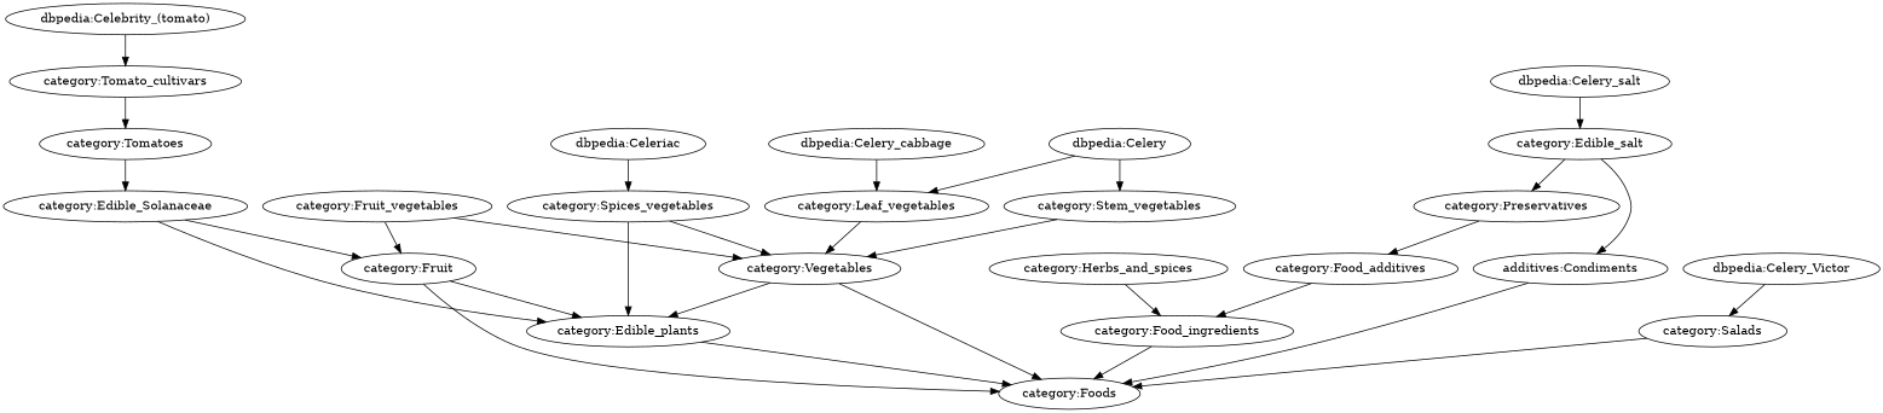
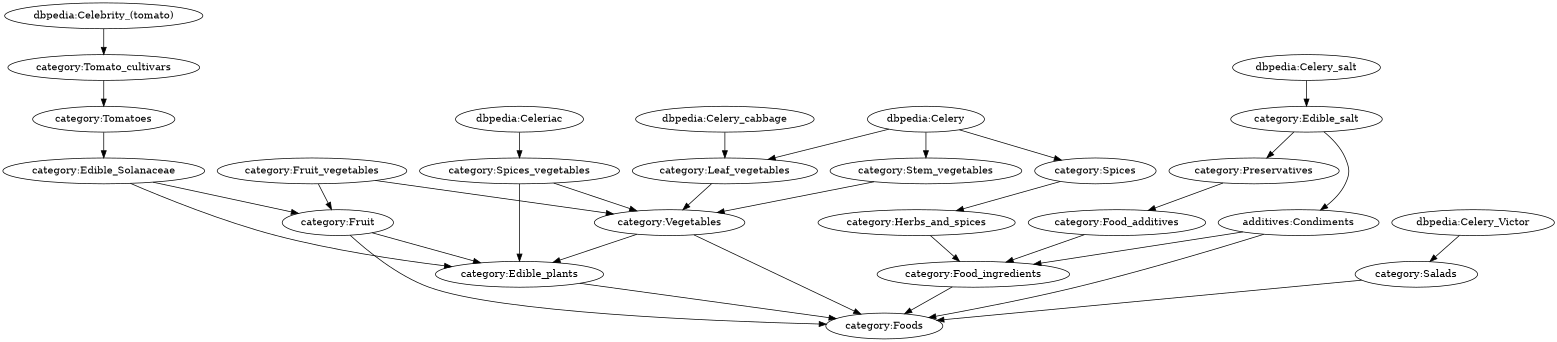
  digraph {
    attr_1=one
    attr_2=two
    n1 [label="category:Spices_vegetables"]
    "dbpedia:Celeriac"
    "category:Edible_plants"
    "category:Vegetables"
    "category:Foods"
    "category:Edible_salt"
    "category:Preservatives"
    n8 [label="additives:Condiments"]
    "category:Food_additives"
    "category:Food_ingredients"
    "category:Tomatoes"
    "category:Edible_Solanaceae"
    "category:Fruit"
    "category:Fruit_vegetables"
    "dbpedia:Celery_Victor"
    "category:Salads"
    "dbpedia:Celery_cabbage"
    "category:Leaf_vegetables"
    "category:Tomato_cultivars"
    "dbpedia:Celery_salt"
    "dbpedia:Celery"
    "category:Stem_vegetables"
+   "category:Spices"
    "category:Herbs_and_spices"
    "dbpedia:Celebrity_(tomato)"
    n1 -> "category:Edible_plants"
    n1 -> "category:Vegetables"
    "dbpedia:Celeriac" -> n1
    "category:Edible_plants" -> "category:Foods"
    "category:Vegetables" -> "category:Edible_plants"
    "category:Vegetables" -> "category:Foods"
    "category:Edible_salt" -> "category:Preservatives"
    "category:Edible_salt" -> n8
    "category:Preservatives" -> "category:Food_additives"
    n8 -> "category:Foods"
+   n8 -> "category:Food_ingredients"
    "category:Food_additives" -> "category:Food_ingredients"
    "category:Food_ingredients" -> "category:Foods"
    "category:Tomatoes" -> "category:Edible_Solanaceae"
    "category:Edible_Solanaceae" -> "category:Edible_plants"
    "category:Edible_Solanaceae" -> "category:Fruit"
    "category:Fruit" -> "category:Edible_plants"
    "category:Fruit" -> "category:Foods"
    "category:Fruit_vegetables" -> "category:Vegetables"
    "category:Fruit_vegetables" -> "category:Fruit"
    "dbpedia:Celery_Victor" -> "category:Salads"
    "category:Salads" -> "category:Foods"
    "dbpedia:Celery_cabbage" -> "category:Leaf_vegetables"
    "category:Leaf_vegetables" -> "category:Vegetables"
    "category:Tomato_cultivars" -> "category:Tomatoes"
    "dbpedia:Celery_salt" -> "category:Edible_salt"
    "dbpedia:Celery" -> "category:Leaf_vegetables"
    "dbpedia:Celery" -> "category:Stem_vegetables"
+   "dbpedia:Celery" -> "category:Spices"
    "category:Stem_vegetables" -> "category:Vegetables"
+   "category:Spices" -> "category:Herbs_and_spices"
    "category:Herbs_and_spices" -> "category:Food_ingredients"
    "dbpedia:Celebrity_(tomato)" -> "category:Tomato_cultivars"
  }
